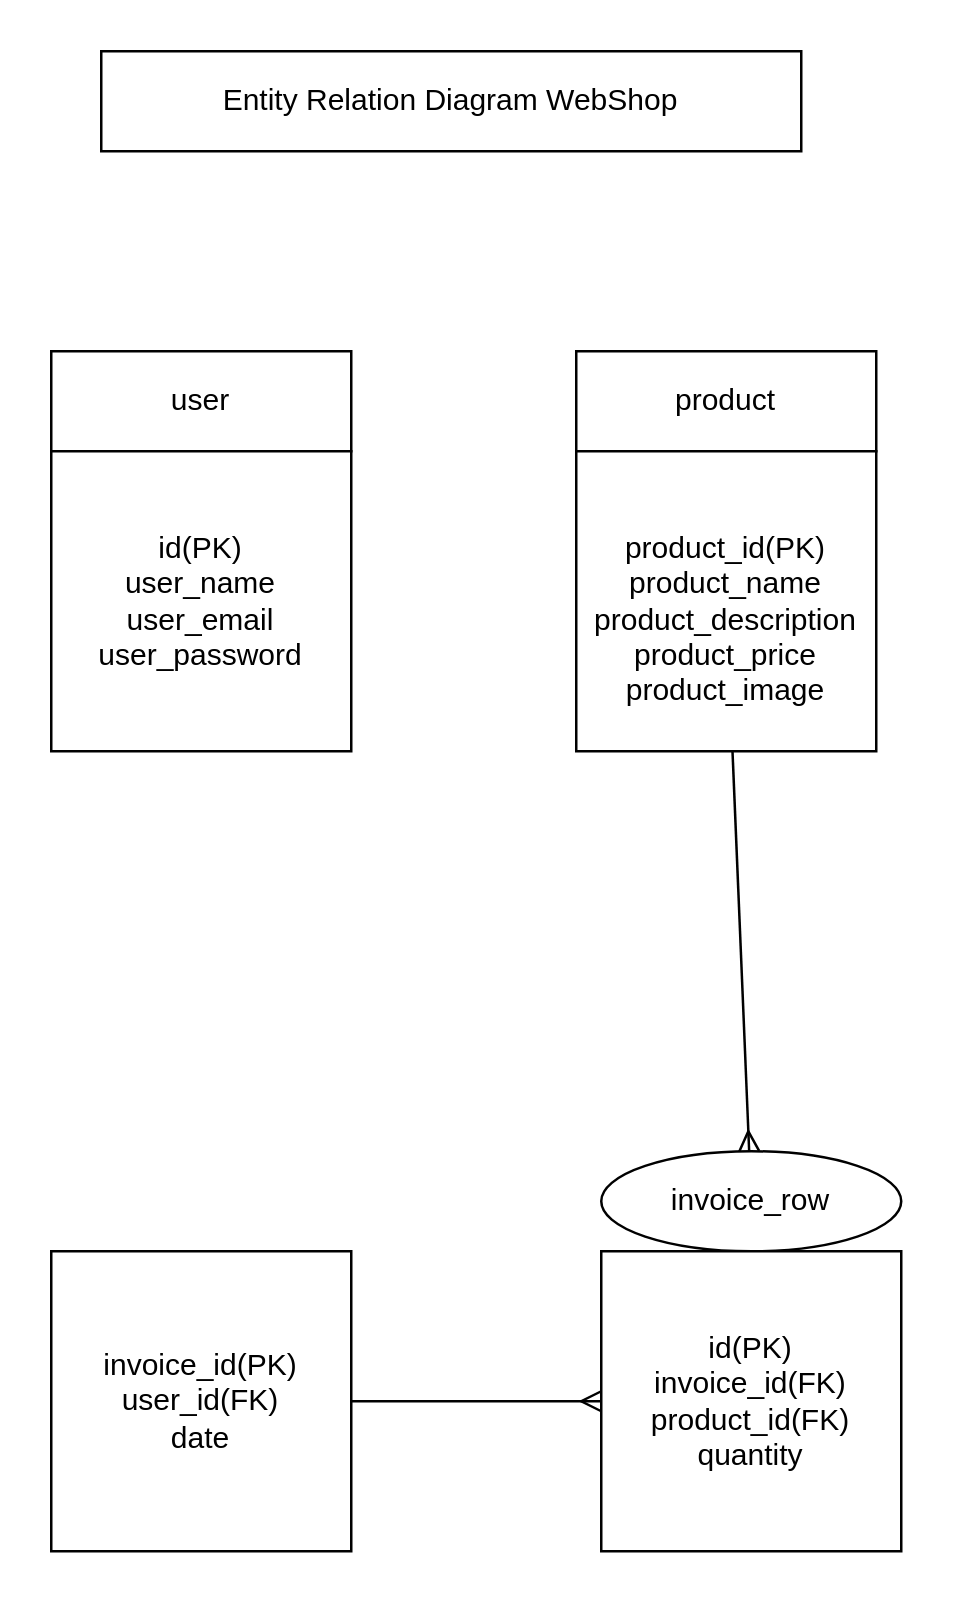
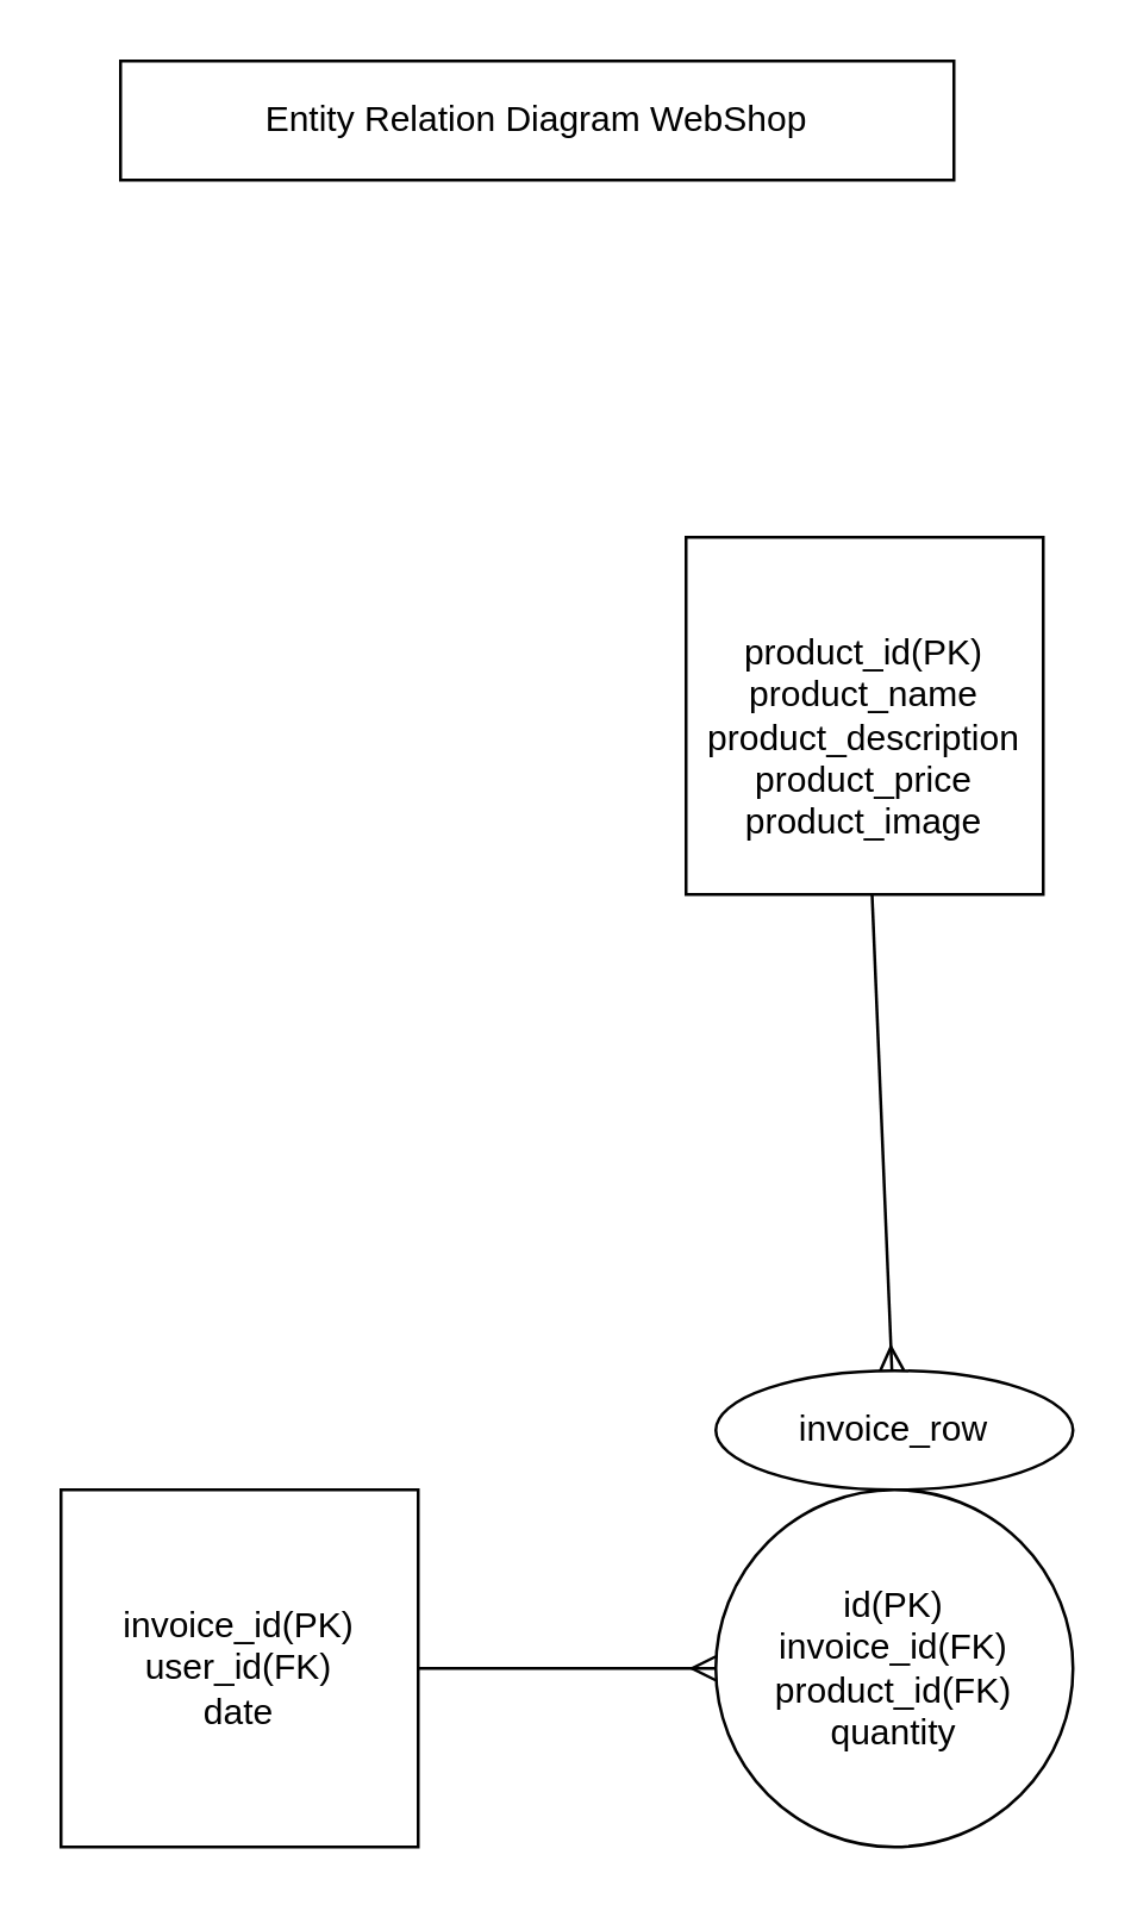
  <mxCell id="0" />
  <mxCell id="1" parent="0" />
  <mxCell id="2" value="Entity Relation Diagram WebShop" style="rounded=0;whiteSpace=wrap;html=1;" parent="1" vertex="1"><mxGeometry x="40" y="20" width="280" height="40" as="geometry" /></mxCell>
- <mxCell id="3" value="user" style="rounded=0;whiteSpace=wrap;html=1;" parent="1" vertex="1"><mxGeometry x="20" y="140" width="120" height="40" as="geometry" /></mxCell>
- <mxCell id="4" value="product&lt;br&gt;" style="rounded=0;whiteSpace=wrap;html=1;" parent="1" vertex="1"><mxGeometry x="230" y="140" width="120" height="40" as="geometry" /></mxCell>
- <mxCell id="5" value="id(PK)&lt;br&gt;user_name&lt;br&gt;user_email&lt;br&gt;user_password" style="rounded=0;whiteSpace=wrap;html=1;" parent="1" vertex="1"><mxGeometry x="20" y="180" width="120" height="120" as="geometry" /></mxCell>
  <mxCell id="6" style="edgeStyle=none;html=1;endArrow=ERmany;endFill=0;labelBackgroundColor=#FFFFFF;strokeColor=#000000;" parent="1" source="7" target="9" edge="1"><mxGeometry relative="1" as="geometry" /></mxCell>
  <mxCell id="7" value="&lt;br&gt;product_id(PK)&lt;br&gt;product_name&lt;br&gt;product_description&lt;br&gt;product_price&lt;br&gt;product_image" style="rounded=0;whiteSpace=wrap;html=1;" parent="1" vertex="1"><mxGeometry x="230" y="180" width="120" height="120" as="geometry" /></mxCell>
  <mxCell id="8" value="invoice_id(PK)&lt;br&gt;user_id(FK)&lt;br&gt;date" style="rounded=0;whiteSpace=wrap;html=1;" parent="1" vertex="1"><mxGeometry x="20" y="500" width="120" height="120" as="geometry" /></mxCell>
  <mxCell id="9" value="invoice_row" style="ellipse;whiteSpace=wrap;html=1;" parent="1" vertex="1"><mxGeometry x="240" y="460" width="120" height="40" as="geometry" /></mxCell>
- <mxCell id="10" value="id(PK)&lt;br&gt;invoice_id(FK)&lt;br&gt;product_id(FK)&lt;br&gt;quantity" style="rounded=0;whiteSpace=wrap;html=1;" parent="1" vertex="1"><mxGeometry x="240" y="500" width="120" height="120" as="geometry" /></mxCell>
+ <mxCell id="10" value="id(PK)&lt;br&gt;invoice_id(FK)&lt;br&gt;product_id(FK)&lt;br&gt;quantity" style="ellipse;whiteSpace=wrap;html=1;" parent="1" vertex="1"><mxGeometry x="240" y="500" width="120" height="120" as="geometry" /></mxCell>
  <mxCell id="11" value="" style="endArrow=ERmany;html=1;exitX=1;exitY=0.5;exitDx=0;exitDy=0;entryX=0;entryY=0.5;entryDx=0;entryDy=0;endFill=0;labelBackgroundColor=#FFFFFF;strokeColor=#000000;" parent="1" source="8" target="10" edge="1"><mxGeometry width="50" height="50" relative="1" as="geometry"><mxPoint x="330" y="340" as="sourcePoint" /><mxPoint x="380" y="290" as="targetPoint" /></mxGeometry></mxCell>
